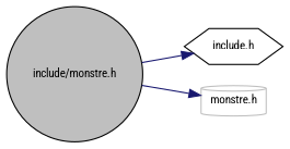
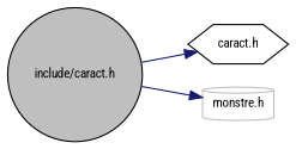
  digraph {
    fontname="Roboto Condensed"
    rankdir=LR
    node [color=black fillcolor=white fontname="Roboto Condensed" fontsize=10 style=filled]
    edge [color=midnightblue fontname="Roboto Condensed" fontsize=10 labelfontname=Helvetica labelfontsize=10 style=solid]
-   n1 [fillcolor=grey75 fontcolor=black height=0.2 label="include/monstre.h" shape=circle width=0.4]
-   n2 [height=0.2 label="include.h" shape=hexagon width=0.4]
+   n1 [fillcolor=grey75 fontcolor=black height=0.2 label="include/caract.h" shape=circle width=0.4]
+   n2 [height=0.2 label="caract.h" shape=hexagon width=0.4]
    n3 [color=grey75 height=0.2 label="monstre.h" shape=cylinder width=0.4]
    n1 -> n2
    n1 -> n3
  }
